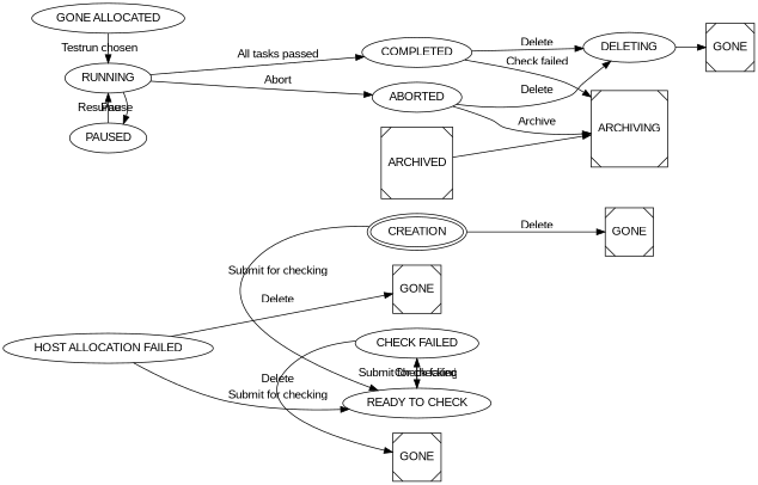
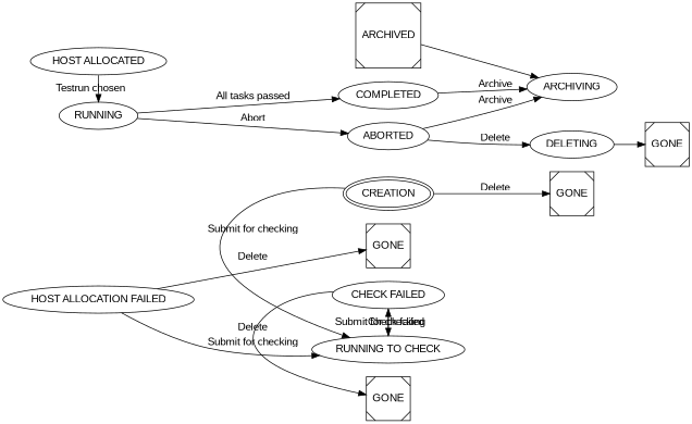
  digraph {
    rankdir=LR
    node [fontname=Arial]
    edge [fontname=Arial]
    n1 [label=GONE shape=Msquare]
    n2 [label=GONE shape=Msquare]
    n3 [label=GONE shape=Msquare]
    n4 [label=GONE shape=Msquare]
    ARCHIVED [shape=Msquare]
    CREATION [peripheries=2]
-   "READY TO CHECK"
+   "READY TO CHECK" [label="RUNNING TO CHECK"]
    "CHECK FAILED"
    "HOST ALLOCATION FAILED"
-   "HOST ALLOCATED" [label="GONE ALLOCATED"]
+   "HOST ALLOCATED"
    RUNNING
-   PAUSED
    COMPLETED
    ABORTED
    DELETING
-   ARCHIVING [shape=Msquare]
+   ARCHIVING
    subgraph sub_1 {
      n1
      n2
      n3
      n4
      ARCHIVED
    }
    subgraph sub_2 {
      rank=same
      n2
      CREATION
      "READY TO CHECK"
      "CHECK FAILED"
    }
    subgraph sub_3 {
      rank=same
      "HOST ALLOCATION FAILED"
    }
    subgraph sub_4 {
      rank=same
      "HOST ALLOCATED"
      RUNNING
-     PAUSED
    }
    subgraph sub_5 {
      rank=same
      COMPLETED
      ABORTED
    }
    subgraph sub_6 {
      rank=same
      DELETING
      ARCHIVING
    }
    subgraph sub_7 {
      rank=same
      ARCHIVED
    }
    ARCHIVED -> ARCHIVING
    CREATION -> n1 [label=Delete]
    CREATION -> "READY TO CHECK" [label="Submit for checking"]
    "READY TO CHECK" -> "CHECK FAILED" [label="Check failed"]
    "CHECK FAILED" -> n2 [label=Delete]
    "CHECK FAILED" -> "READY TO CHECK" [label="Submit for checking"]
    "HOST ALLOCATION FAILED" -> n3 [label=Delete]
    "HOST ALLOCATION FAILED" -> "READY TO CHECK" [label="Submit for checking"]
    "HOST ALLOCATED" -> RUNNING [label="Testrun chosen"]
-   RUNNING -> PAUSED [label=Pause]
    RUNNING -> COMPLETED [label="All tasks passed"]
    RUNNING -> ABORTED [label=Abort]
-   PAUSED -> RUNNING [label=Resume]
-   COMPLETED -> DELETING [label=Delete]
-   COMPLETED -> ARCHIVING [label="Check failed"]
+   COMPLETED -> ARCHIVING [label=Archive]
    ABORTED -> DELETING [label=Delete]
    ABORTED -> ARCHIVING [label=Archive]
    DELETING -> n4
  }
